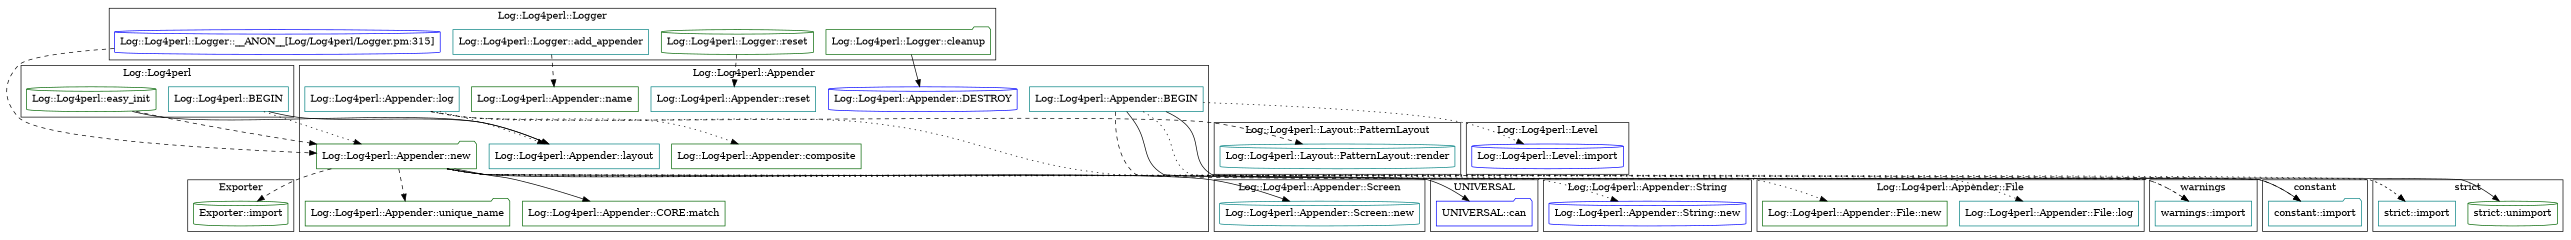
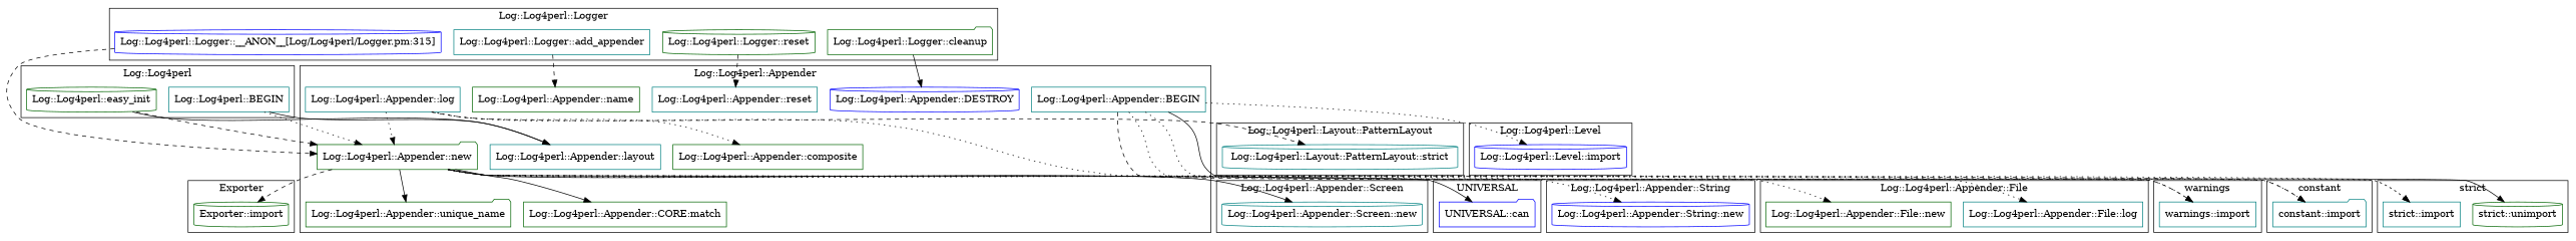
  digraph {
    node [color=teal shape=box]
    edge [style=dotted]
    "Log::Log4perl::Appender::File::log"
    "Log::Log4perl::Appender::File::new" [color=darkgreen]
-   "Log::Log4perl::Layout::PatternLayout::render" [shape=cylinder]
+   "Log::Log4perl::Layout::PatternLayout::render" [shape=cylinder label="Log::Log4perl::Layout::PatternLayout::strict"]
    "Log::Log4perl::Appender::log"
    "Log::Log4perl::Appender::unique_name" [color=darkgreen shape=folder]
    "Log::Log4perl::Appender::new" [color=darkgreen shape=folder]
    "Log::Log4perl::Appender::composite" [color=darkgreen]
    "Log::Log4perl::Appender::DESTROY" [color=blue shape=cylinder]
    "Log::Log4perl::Appender::reset"
    "Log::Log4perl::Appender::CORE:match" [color=darkgreen]
    "Log::Log4perl::Appender::name" [color=darkgreen]
    "Log::Log4perl::Appender::BEGIN"
    "Log::Log4perl::Appender::layout"
    "Log::Log4perl::Level::import" [color=blue shape=cylinder]
    "warnings::import"
    "Log::Log4perl::Appender::Screen::new" [shape=cylinder]
    "strict::import"
    "strict::unimport" [color=darkgreen shape=cylinder]
    "Log::Log4perl::BEGIN"
    "Log::Log4perl::easy_init" [color=darkgreen shape=cylinder]
    "UNIVERSAL::can" [color=blue shape=folder]
    "Log::Log4perl::Logger::__ANON__[Log/Log4perl/Logger.pm:315]" [color=blue shape=cylinder]
    "Log::Log4perl::Logger::cleanup" [color=darkgreen shape=folder]
    "Log::Log4perl::Logger::reset" [color=darkgreen shape=cylinder]
    "Log::Log4perl::Logger::add_appender"
    "Log::Log4perl::Appender::String::new" [color=blue shape=cylinder]
    "constant::import" [shape=folder]
    "Exporter::import" [color=darkgreen shape=cylinder]
    subgraph cluster_1 {
      label="Log::Log4perl::Appender::File"
      "Log::Log4perl::Appender::File::log"
      "Log::Log4perl::Appender::File::new"
    }
    subgraph cluster_2 {
      label="Log::Log4perl::Layout::PatternLayout"
      "Log::Log4perl::Layout::PatternLayout::render"
    }
    subgraph cluster_3 {
      label="Log::Log4perl::Appender"
      "Log::Log4perl::Appender::log"
      "Log::Log4perl::Appender::unique_name"
      "Log::Log4perl::Appender::new"
      "Log::Log4perl::Appender::composite"
      "Log::Log4perl::Appender::DESTROY"
      "Log::Log4perl::Appender::reset"
      "Log::Log4perl::Appender::CORE:match"
      "Log::Log4perl::Appender::name"
      "Log::Log4perl::Appender::BEGIN"
      "Log::Log4perl::Appender::layout"
    }
    subgraph cluster_4 {
      label="Log::Log4perl::Level"
      "Log::Log4perl::Level::import"
    }
    subgraph cluster_5 {
      label=warnings
      "warnings::import"
    }
    subgraph cluster_6 {
      label="Log::Log4perl::Appender::Screen"
      "Log::Log4perl::Appender::Screen::new"
    }
    subgraph cluster_7 {
      label="strict"
      "strict::import"
      "strict::unimport"
    }
    subgraph cluster_8 {
      label="Log::Log4perl"
      "Log::Log4perl::BEGIN"
      "Log::Log4perl::easy_init"
    }
    subgraph cluster_9 {
      label=UNIVERSAL
      "UNIVERSAL::can"
    }
    subgraph cluster_10 {
      label="Log::Log4perl::Logger"
      "Log::Log4perl::Logger::__ANON__[Log/Log4perl/Logger.pm:315]"
      "Log::Log4perl::Logger::cleanup"
      "Log::Log4perl::Logger::reset"
      "Log::Log4perl::Logger::add_appender"
    }
    subgraph cluster_11 {
      label="Log::Log4perl::Appender::String"
      "Log::Log4perl::Appender::String::new"
    }
    subgraph cluster_12 {
      label=constant
      "constant::import"
    }
    subgraph cluster_13 {
      label=Exporter
      "Exporter::import"
    }
    "Log::Log4perl::Appender::log" -> "Log::Log4perl::Appender::File::log"
    "Log::Log4perl::Appender::log" -> "Log::Log4perl::Layout::PatternLayout::render" [style=dashed]
    "Log::Log4perl::Appender::log" -> "Log::Log4perl::Appender::composite"
-   "Log::Log4perl::Appender::log" -> "Log::Log4perl::Appender::layout"
+   "Log::Log4perl::Appender::log" -> "Log::Log4perl::Appender::new"
    "Log::Log4perl::Appender::new" -> "Log::Log4perl::Appender::File::new"
-   "Log::Log4perl::Appender::new" -> "Log::Log4perl::Appender::unique_name" [style=dashed]
+   "Log::Log4perl::Appender::new" -> "Log::Log4perl::Appender::unique_name" [style=solid]
    "Log::Log4perl::Appender::new" -> "Log::Log4perl::Appender::CORE:match" [style=solid]
    "Log::Log4perl::Appender::new" -> "warnings::import"
    "Log::Log4perl::Appender::new" -> "Log::Log4perl::Appender::Screen::new" [style=solid]
    "Log::Log4perl::Appender::new" -> "strict::import"
    "Log::Log4perl::Appender::new" -> "UNIVERSAL::can" [style=solid]
    "Log::Log4perl::Appender::new" -> "Log::Log4perl::Appender::String::new"
    "Log::Log4perl::Appender::new" -> "constant::import" [style=dashed]
    "Log::Log4perl::Appender::new" -> "Exporter::import" [style=dashed]
    "Log::Log4perl::Appender::BEGIN" -> "Log::Log4perl::Level::import"
    "Log::Log4perl::Appender::BEGIN" -> "warnings::import" [style=dashed]
    "Log::Log4perl::Appender::BEGIN" -> "strict::import"
    "Log::Log4perl::Appender::BEGIN" -> "strict::unimport" [style=solid]
-   "Log::Log4perl::Appender::BEGIN" -> "constant::import" [style=solid]
+   "Log::Log4perl::Appender::BEGIN" -> "constant::import"
    "Log::Log4perl::BEGIN" -> "Log::Log4perl::Appender::new"
    "Log::Log4perl::BEGIN" -> "Log::Log4perl::Appender::layout" [style=solid]
    "Log::Log4perl::easy_init" -> "Log::Log4perl::Appender::new" [style=dashed]
    "Log::Log4perl::easy_init" -> "Log::Log4perl::Appender::layout" [style=solid]
    "Log::Log4perl::Logger::__ANON__[Log/Log4perl/Logger.pm:315]" -> "Log::Log4perl::Appender::new" [style=dashed]
    "Log::Log4perl::Logger::cleanup" -> "Log::Log4perl::Appender::DESTROY" [style=solid]
    "Log::Log4perl::Logger::reset" -> "Log::Log4perl::Appender::reset" [style=dashed]
    "Log::Log4perl::Logger::add_appender" -> "Log::Log4perl::Appender::name" [style=dashed]
  }
